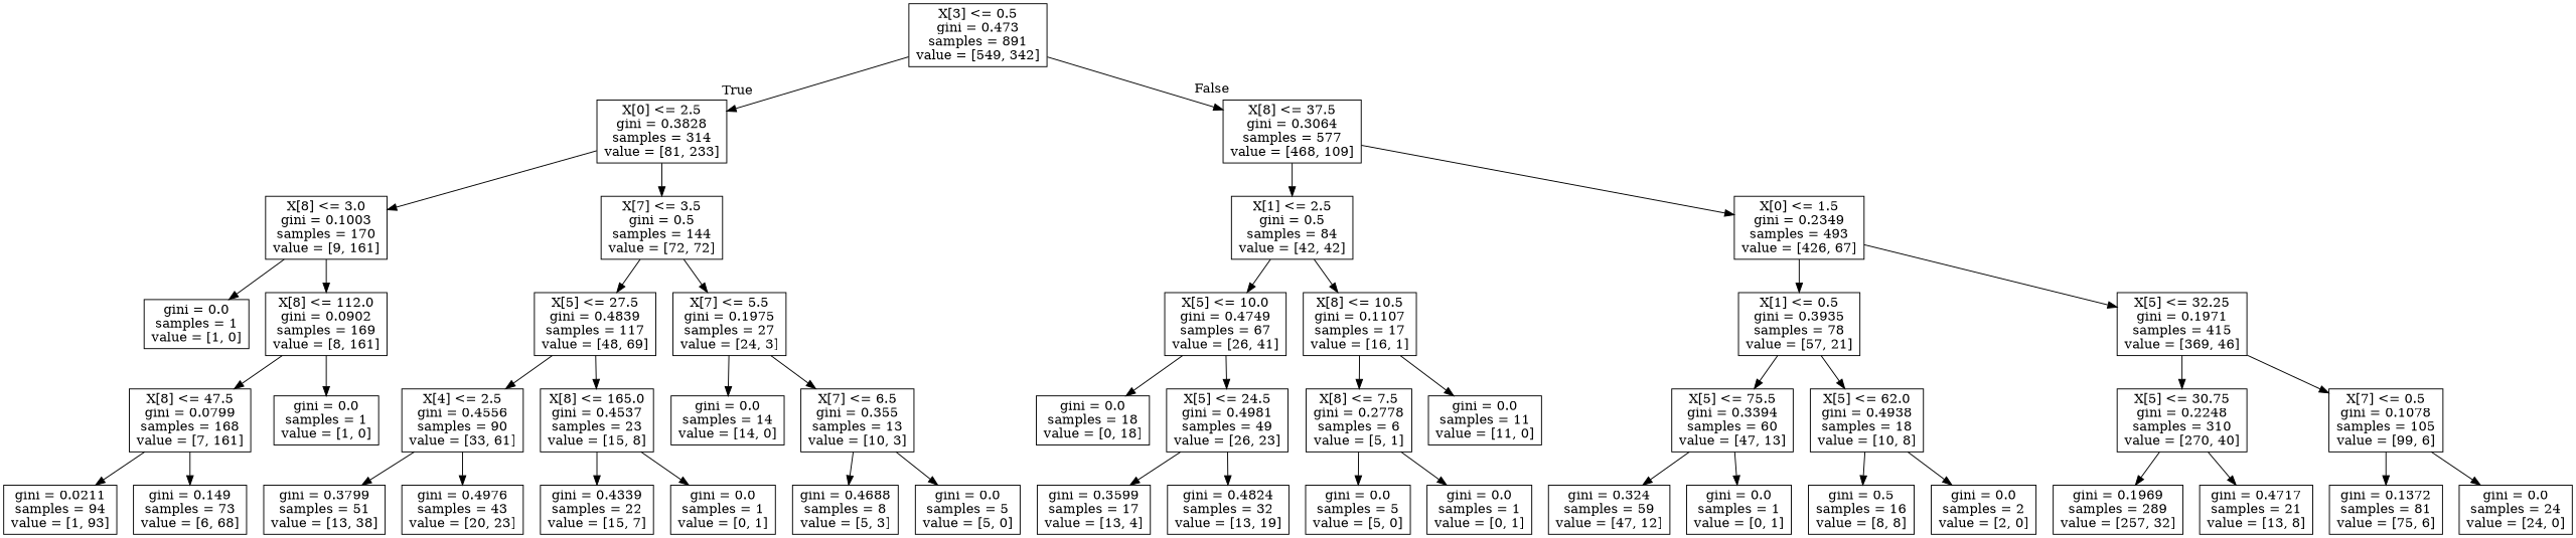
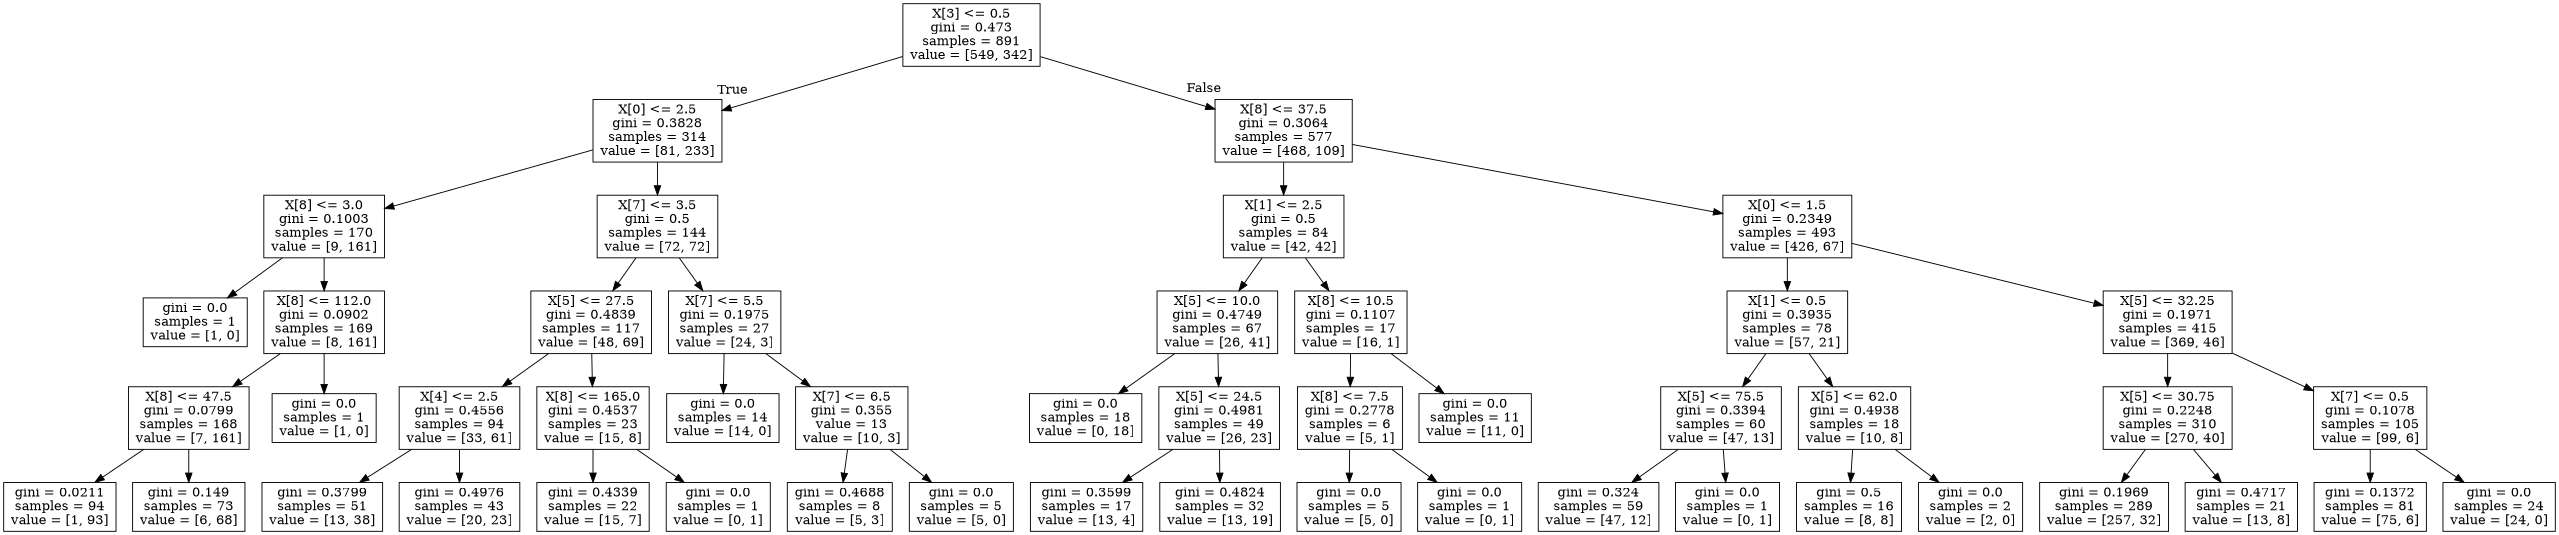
  digraph {
    node [shape=box]
    n1 [label="X[3] <= 0.5\ngini = 0.473\nsamples = 891\nvalue = [549, 342]"]
    n2 [label="X[0] <= 2.5\ngini = 0.3828\nsamples = 314\nvalue = [81, 233]"]
    n3 [label="X[8] <= 37.5\ngini = 0.3064\nsamples = 577\nvalue = [468, 109]"]
    n4 [label="X[8] <= 3.0\ngini = 0.1003\nsamples = 170\nvalue = [9, 161]"]
    n5 [label="X[7] <= 3.5\ngini = 0.5\nsamples = 144\nvalue = [72, 72]"]
    n6 [label="X[1] <= 2.5\ngini = 0.5\nsamples = 84\nvalue = [42, 42]"]
    n7 [label="X[0] <= 1.5\ngini = 0.2349\nsamples = 493\nvalue = [426, 67]"]
    n8 [label="gini = 0.0\nsamples = 1\nvalue = [1, 0]"]
    n9 [label="X[8] <= 112.0\ngini = 0.0902\nsamples = 169\nvalue = [8, 161]"]
    n10 [label="X[5] <= 27.5\ngini = 0.4839\nsamples = 117\nvalue = [48, 69]"]
    n11 [label="X[7] <= 5.5\ngini = 0.1975\nsamples = 27\nvalue = [24, 3]"]
    n12 [label="X[8] <= 47.5\ngini = 0.0799\nsamples = 168\nvalue = [7, 161]"]
    n13 [label="gini = 0.0\nsamples = 1\nvalue = [1, 0]"]
    n14 [label="gini = 0.0211\nsamples = 94\nvalue = [1, 93]"]
    n15 [label="gini = 0.149\nsamples = 73\nvalue = [6, 68]"]
-   n16 [label="X[4] <= 2.5\ngini = 0.4556\nsamples = 90\nvalue = [33, 61]"]
+   n16 [label="X[4] <= 2.5\ngini = 0.4556\nsamples = 94\nvalue = [33, 61]"]
    n17 [label="X[8] <= 165.0\ngini = 0.4537\nsamples = 23\nvalue = [15, 8]"]
    n18 [label="gini = 0.0\nsamples = 14\nvalue = [14, 0]"]
-   n19 [label="X[7] <= 6.5\ngini = 0.355\nsamples = 13\nvalue = [10, 3]"]
+   n19 [label="X[7] <= 6.5\ngini = 0.355\nvalue = 13\nvalue = [10, 3]"]
    n20 [label="gini = 0.3799\nsamples = 51\nvalue = [13, 38]"]
    n21 [label="gini = 0.4976\nsamples = 43\nvalue = [20, 23]"]
    n22 [label="gini = 0.4339\nsamples = 22\nvalue = [15, 7]"]
    n23 [label="gini = 0.0\nsamples = 1\nvalue = [0, 1]"]
    n24 [label="gini = 0.4688\nsamples = 8\nvalue = [5, 3]"]
    n25 [label="gini = 0.0\nsamples = 5\nvalue = [5, 0]"]
    n26 [label="X[5] <= 10.0\ngini = 0.4749\nsamples = 67\nvalue = [26, 41]"]
    n27 [label="X[8] <= 10.5\ngini = 0.1107\nsamples = 17\nvalue = [16, 1]"]
    n28 [label="X[1] <= 0.5\ngini = 0.3935\nsamples = 78\nvalue = [57, 21]"]
    n29 [label="X[5] <= 32.25\ngini = 0.1971\nsamples = 415\nvalue = [369, 46]"]
    n30 [label="gini = 0.0\nsamples = 18\nvalue = [0, 18]"]
    n31 [label="X[5] <= 24.5\ngini = 0.4981\nsamples = 49\nvalue = [26, 23]"]
    n32 [label="X[8] <= 7.5\ngini = 0.2778\nsamples = 6\nvalue = [5, 1]"]
    n33 [label="gini = 0.0\nsamples = 11\nvalue = [11, 0]"]
    n34 [label="gini = 0.3599\nsamples = 17\nvalue = [13, 4]"]
    n35 [label="gini = 0.4824\nsamples = 32\nvalue = [13, 19]"]
    n36 [label="gini = 0.0\nsamples = 5\nvalue = [5, 0]"]
    n37 [label="gini = 0.0\nsamples = 1\nvalue = [0, 1]"]
    n38 [label="X[5] <= 75.5\ngini = 0.3394\nsamples = 60\nvalue = [47, 13]"]
    n39 [label="X[5] <= 62.0\ngini = 0.4938\nsamples = 18\nvalue = [10, 8]"]
    n40 [label="X[5] <= 30.75\ngini = 0.2248\nsamples = 310\nvalue = [270, 40]"]
    n41 [label="X[7] <= 0.5\ngini = 0.1078\nsamples = 105\nvalue = [99, 6]"]
    n42 [label="gini = 0.324\nsamples = 59\nvalue = [47, 12]"]
    n43 [label="gini = 0.0\nsamples = 1\nvalue = [0, 1]"]
    n44 [label="gini = 0.5\nsamples = 16\nvalue = [8, 8]"]
    n45 [label="gini = 0.0\nsamples = 2\nvalue = [2, 0]"]
    n46 [label="gini = 0.1969\nsamples = 289\nvalue = [257, 32]"]
    n47 [label="gini = 0.4717\nsamples = 21\nvalue = [13, 8]"]
    n48 [label="gini = 0.1372\nsamples = 81\nvalue = [75, 6]"]
    n49 [label="gini = 0.0\nsamples = 24\nvalue = [24, 0]"]
    n1 -> n2 [headlabel=True labelangle=45 labeldistance=2.5]
    n1 -> n3 [headlabel=False labelangle=-45 labeldistance=2.5]
    n2 -> n4
    n2 -> n5
    n3 -> n6
    n3 -> n7
    n4 -> n8
    n4 -> n9
    n5 -> n10
    n5 -> n11
    n6 -> n26
    n6 -> n27
    n7 -> n28
    n7 -> n29
    n9 -> n12
    n9 -> n13
    n10 -> n16
    n10 -> n17
    n11 -> n18
    n11 -> n19
    n12 -> n14
    n12 -> n15
    n16 -> n20
    n16 -> n21
    n17 -> n22
    n17 -> n23
    n19 -> n24
    n19 -> n25
    n26 -> n30
    n26 -> n31
    n27 -> n32
    n27 -> n33
    n28 -> n38
    n28 -> n39
    n29 -> n40
    n29 -> n41
    n31 -> n34
    n31 -> n35
    n32 -> n36
    n32 -> n37
    n38 -> n42
    n38 -> n43
    n39 -> n44
    n39 -> n45
    n40 -> n46
    n40 -> n47
    n41 -> n48
    n41 -> n49
  }
